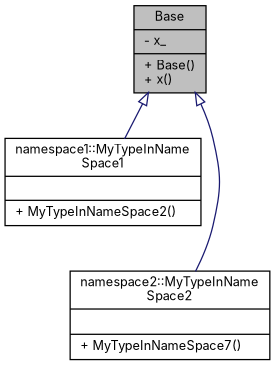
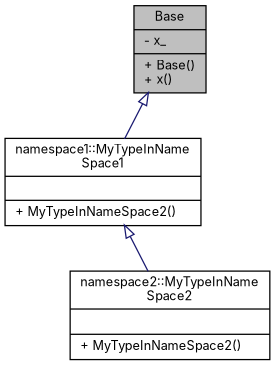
  digraph {
    fontname=Inter
    node [color=black fontname=Inter fontsize=10 shape=record]
    edge [arrowtail=onormal color=midnightblue dir=back fontname=Inter fontsize=10 labelfontname=Helvetica labelfontsize=10 style=solid]
    n1 [fillcolor=grey75 fontcolor=black height=0.2 label="{Base\n|- x_\l|+ Base()\l+ x()\l}" style=filled width=0.4]
    n2 [height=0.2 label="{namespace1::MyTypeInName\lSpace1\n||+ MyTypeInNameSpace2()\l}" width=0.4]
-   n3 [height=0.2 label="{namespace2::MyTypeInName\lSpace2\n||+ MyTypeInNameSpace7()\l}" width=0.4]
+   n3 [height=0.2 label="{namespace2::MyTypeInName\lSpace2\n||+ MyTypeInNameSpace2()\l}" width=0.4]
    n1 -> n2
-   n1 -> n3
+   n2 -> n3
  }
